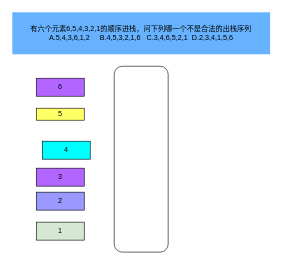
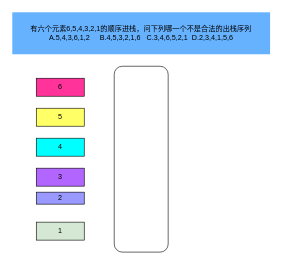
  <mxCell id="0" />
  <mxCell id="1" parent="0" />
  <mxCell id="2" value="" style="rounded=1;whiteSpace=wrap;html=1;" vertex="1" parent="1"><mxGeometry x="190" y="110" width="90" height="310" as="geometry" /></mxCell>
  <mxCell id="3" value="有六个元素6,5,4,3,2,1的顺序进栈，问下列哪一个不是合法的出栈序列&lt;br&gt;A.5,4,3,6,1,2&amp;nbsp; &amp;nbsp; &amp;nbsp;B.4,5,3,2,1,6&amp;nbsp; &amp;nbsp;C.3,4,6,5,2,1&amp;nbsp; D.2,3,4,1,5,6" style="text;strokeColor=none;align=center;fillColor=#66B2FF;html=1;verticalAlign=middle;whiteSpace=wrap;rounded=0;" vertex="1" parent="1"><mxGeometry x="20" y="20" width="430" height="70" as="geometry" /></mxCell>
  <mxCell id="4" value="1" style="rounded=0;whiteSpace=wrap;html=1;fillColor=#d5e8d4;" vertex="1" parent="1"><mxGeometry x="60" y="370" width="80" height="30" as="geometry" /></mxCell>
- <mxCell id="5" value="6" style="rounded=0;whiteSpace=wrap;html=1;fillColor=#b266ff;" vertex="1" parent="1"><mxGeometry x="60" y="130" width="80" height="30" as="geometry" /></mxCell>
- <mxCell id="6" value="5" style="rounded=0;whiteSpace=wrap;html=1;fillColor=#FFFF66;" vertex="1" parent="1"><mxGeometry x="60" y="180" width="80" height="20" as="geometry" /></mxCell>
- <mxCell id="7" value="4" style="rounded=0;whiteSpace=wrap;html=1;fillColor=#00FFFF;" vertex="1" parent="1"><mxGeometry x="70" y="235" width="80" height="30" as="geometry" /></mxCell>
+ <mxCell id="5" value="6" style="rounded=0;whiteSpace=wrap;html=1;fillColor=#FF3399;" vertex="1" parent="1"><mxGeometry x="60" y="130" width="80" height="30" as="geometry" /></mxCell>
+ <mxCell id="6" value="5" style="rounded=0;whiteSpace=wrap;html=1;fillColor=#FFFF66;" vertex="1" parent="1"><mxGeometry x="60" y="180" width="80" height="30" as="geometry" /></mxCell>
+ <mxCell id="7" value="4" style="rounded=0;whiteSpace=wrap;html=1;fillColor=#00FFFF;" vertex="1" parent="1"><mxGeometry x="60" y="230" width="80" height="30" as="geometry" /></mxCell>
  <mxCell id="8" value="3" style="rounded=0;whiteSpace=wrap;html=1;fillColor=#B266FF;" vertex="1" parent="1"><mxGeometry x="60" y="280" width="80" height="30" as="geometry" /></mxCell>
- <mxCell id="9" value="2" style="rounded=0;whiteSpace=wrap;html=1;fillColor=#9999FF;" vertex="1" parent="1"><mxGeometry x="60" y="320" width="80" height="30" as="geometry" /></mxCell>
+ <mxCell id="9" value="2" style="rounded=0;whiteSpace=wrap;html=1;fillColor=#9999FF;" vertex="1" parent="1"><mxGeometry x="60" y="320" width="80" height="20" as="geometry" /></mxCell>
